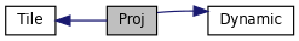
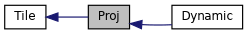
  digraph {
    rankdir=LR
    node [color=black fillcolor=white fontname=Helvetica fontsize=10 shape=record style=filled]
    edge [color=midnightblue dir=back fontname=Helvetica fontsize=10 labelfontname=Helvetica labelfontsize=10 style=solid]
    n1 [fillcolor=grey75 fontcolor=black height=0.2 label=Proj width=0.4]
    n2 [height=0.2 label=Dynamic width=0.4]
    n3 [height=0.2 label=Tile width=0.4]
-   n2 -> n1
+   n1 -> n2
    n3 -> n1
  }
